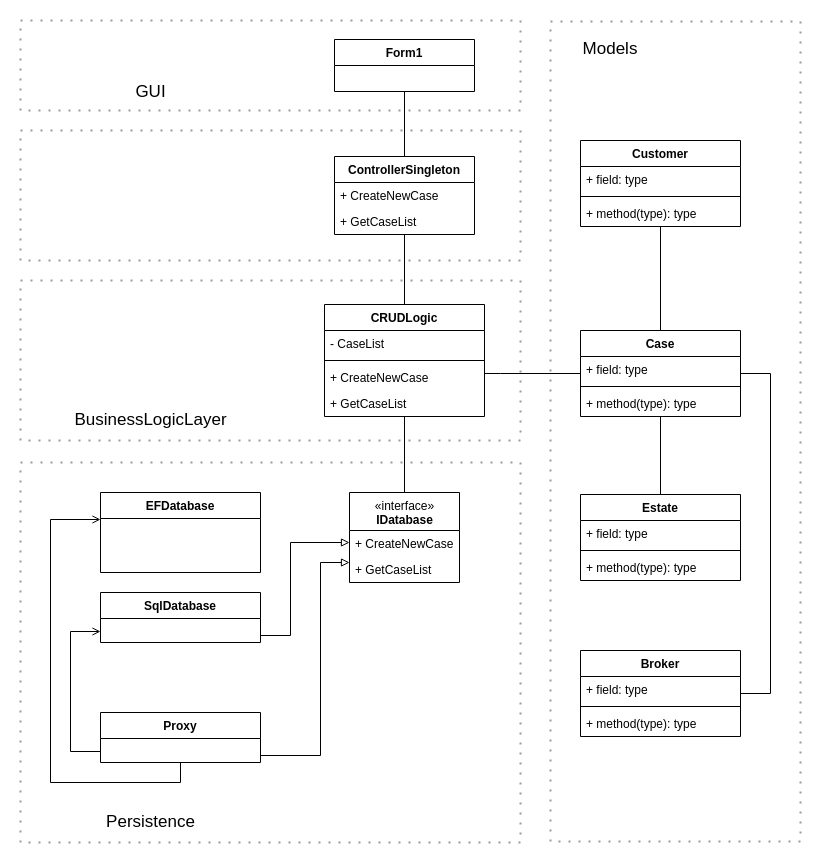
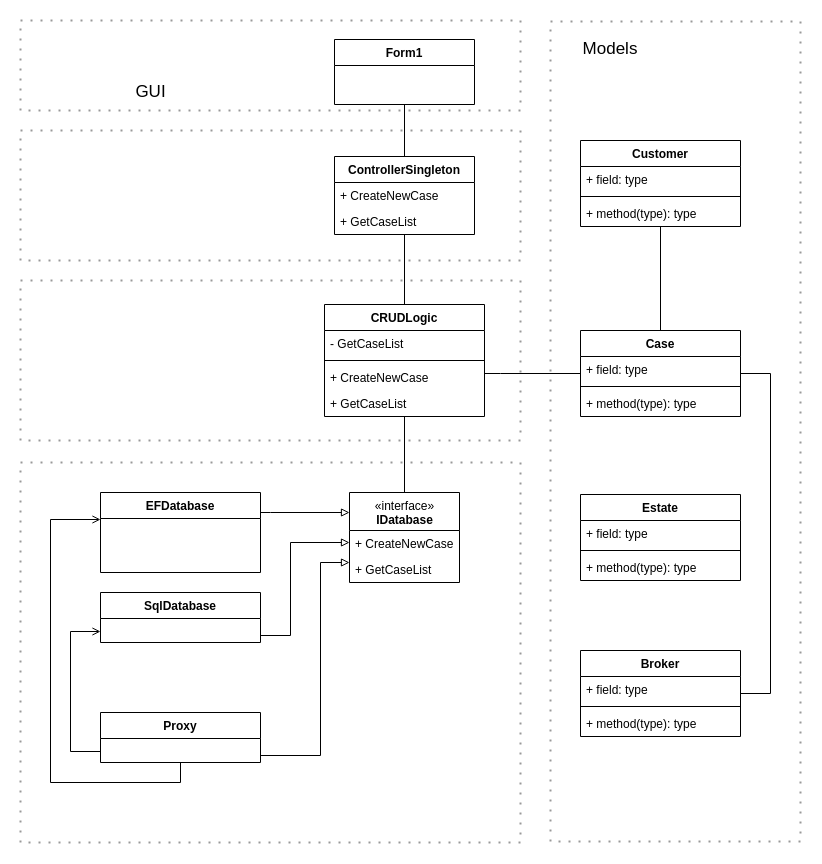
  <mxCell id="0" />
  <mxCell id="1" parent="0" />
  <mxCell id="2" value="" style="rounded=0;whiteSpace=wrap;html=1;fillColor=none;dashed=1;dashPattern=1 4;strokeWidth=2;opacity=40;" vertex="1" parent="1"><mxGeometry x="550" y="21" width="250" height="820" as="geometry" /></mxCell>
  <mxCell id="3" value="" style="rounded=0;whiteSpace=wrap;html=1;fillColor=none;dashed=1;dashPattern=1 4;strokeWidth=2;opacity=40;" vertex="1" parent="1"><mxGeometry x="20" y="20" width="500" height="90" as="geometry" /></mxCell>
  <mxCell id="4" value="" style="rounded=0;whiteSpace=wrap;html=1;fillColor=none;dashed=1;dashPattern=1 4;strokeWidth=2;opacity=40;" vertex="1" parent="1"><mxGeometry x="20" y="130" width="500" height="130" as="geometry" /></mxCell>
  <mxCell id="5" value="" style="rounded=0;whiteSpace=wrap;html=1;fillColor=none;dashed=1;dashPattern=1 4;strokeWidth=2;opacity=40;" vertex="1" parent="1"><mxGeometry x="20" y="280" width="500" height="160" as="geometry" /></mxCell>
  <mxCell id="6" value="" style="rounded=0;whiteSpace=wrap;html=1;fillColor=none;dashed=1;dashPattern=1 4;strokeWidth=2;opacity=40;" vertex="1" parent="1"><mxGeometry x="20" y="462" width="500" height="380" as="geometry" /></mxCell>
  <mxCell id="7" value="&lt;font style=&quot;font-size: 17px&quot;&gt;GUI&lt;br&gt;&lt;/font&gt;" style="text;html=1;align=center;verticalAlign=middle;resizable=0;points=[];autosize=1;" vertex="1" parent="1"><mxGeometry x="125" y="82" width="50" height="20" as="geometry" /></mxCell>
  <mxCell id="8" value="" style="edgeStyle=orthogonalEdgeStyle;rounded=0;orthogonalLoop=1;jettySize=auto;html=1;endArrow=none;endFill=0;" edge="1" parent="1" source="9" target="12"><mxGeometry relative="1" as="geometry" /></mxCell>
- <mxCell id="9" value="Form1" style="swimlane;fontStyle=1;childLayout=stackLayout;horizontal=1;startSize=26;fillColor=none;horizontalStack=0;resizeParent=1;resizeParentMax=0;resizeLast=0;collapsible=1;marginBottom=0;" vertex="1" parent="1"><mxGeometry x="334" y="39" width="140" height="52" as="geometry" /></mxCell>
- <mxCell id="10" value="&lt;font style=&quot;font-size: 17px&quot;&gt;BusinessLogicLayer&lt;br&gt;&lt;/font&gt;" style="text;html=1;align=center;verticalAlign=middle;resizable=0;points=[];autosize=1;" vertex="1" parent="1"><mxGeometry x="65" y="410" width="170" height="20" as="geometry" /></mxCell>
+ <mxCell id="9" value="Form1" style="swimlane;fontStyle=1;childLayout=stackLayout;horizontal=1;startSize=26;fillColor=none;horizontalStack=0;resizeParent=1;resizeParentMax=0;resizeLast=0;collapsible=1;marginBottom=0;" vertex="1" parent="1"><mxGeometry x="334" y="39" width="140" height="65" as="geometry" /></mxCell>
  <mxCell id="11" value="" style="edgeStyle=orthogonalEdgeStyle;rounded=0;orthogonalLoop=1;jettySize=auto;html=1;endArrow=none;endFill=0;" edge="1" parent="1" source="12" target="29"><mxGeometry relative="1" as="geometry"><mxPoint x="404" y="300" as="targetPoint" /></mxGeometry></mxCell>
  <mxCell id="12" value="ControllerSingleton" style="swimlane;fontStyle=1;childLayout=stackLayout;horizontal=1;startSize=26;fillColor=none;horizontalStack=0;resizeParent=1;resizeParentMax=0;resizeLast=0;collapsible=1;marginBottom=0;" vertex="1" parent="1"><mxGeometry x="334" y="156" width="140" height="78" as="geometry" /></mxCell>
  <mxCell id="13" value="+ CreateNewCase" style="text;strokeColor=none;fillColor=none;align=left;verticalAlign=top;spacingLeft=4;spacingRight=4;overflow=hidden;rotatable=0;points=[[0,0.5],[1,0.5]];portConstraint=eastwest;" vertex="1" parent="12"><mxGeometry y="26" width="140" height="26" as="geometry" /></mxCell>
  <mxCell id="14" value="+ GetCaseList" style="text;strokeColor=none;fillColor=none;align=left;verticalAlign=top;spacingLeft=4;spacingRight=4;overflow=hidden;rotatable=0;points=[[0,0.5],[1,0.5]];portConstraint=eastwest;" vertex="1" parent="12"><mxGeometry y="52" width="140" height="26" as="geometry" /></mxCell>
  <mxCell id="15" value="" style="edgeStyle=orthogonalEdgeStyle;rounded=0;orthogonalLoop=1;jettySize=auto;html=1;endArrow=none;endFill=0;entryX=0.5;entryY=0;entryDx=0;entryDy=0;" edge="1" parent="1" source="29" target="17"><mxGeometry relative="1" as="geometry"><mxPoint x="404" y="460" as="sourcePoint" /><mxPoint x="404" y="550" as="targetPoint" /></mxGeometry></mxCell>
+ <mxCell id="16" value="" style="edgeStyle=orthogonalEdgeStyle;rounded=0;orthogonalLoop=1;jettySize=auto;html=1;endArrow=none;endFill=0;startArrow=block;startFill=0;" edge="1" parent="1" source="17" target="20"><mxGeometry relative="1" as="geometry"><mxPoint x="404" y="622" as="targetPoint" /><Array as="points"><mxPoint x="270" y="512" /><mxPoint x="270" y="512" /></Array></mxGeometry></mxCell>
  <mxCell id="17" value="&lt;span style=&quot;font-weight: 400&quot;&gt;«interface»&lt;/span&gt;&lt;br style=&quot;font-weight: 400&quot;&gt;IDatabase" style="swimlane;fontStyle=1;align=center;verticalAlign=top;childLayout=stackLayout;horizontal=1;startSize=38;horizontalStack=0;resizeParent=1;resizeParentMax=0;resizeLast=0;collapsible=1;marginBottom=0;fontFamily=Helvetica;fontSize=12;fontColor=#000000;strokeColor=#000000;fillColor=#ffffff;html=1;" vertex="1" parent="1"><mxGeometry x="349" y="492" width="110" height="90" as="geometry" /></mxCell>
  <mxCell id="18" value="+ CreateNewCase" style="text;strokeColor=none;fillColor=none;align=left;verticalAlign=top;spacingLeft=4;spacingRight=4;overflow=hidden;rotatable=0;points=[[0,0.5],[1,0.5]];portConstraint=eastwest;" vertex="1" parent="17"><mxGeometry y="38" width="110" height="26" as="geometry" /></mxCell>
  <mxCell id="19" value="+ GetCaseList" style="text;strokeColor=none;fillColor=none;align=left;verticalAlign=top;spacingLeft=4;spacingRight=4;overflow=hidden;rotatable=0;points=[[0,0.5],[1,0.5]];portConstraint=eastwest;" vertex="1" parent="17"><mxGeometry y="64" width="110" height="26" as="geometry" /></mxCell>
  <mxCell id="20" value="EFDatabase&#10;" style="swimlane;fontStyle=1;align=center;verticalAlign=top;childLayout=stackLayout;horizontal=1;startSize=26;horizontalStack=0;resizeParent=1;resizeParentMax=0;resizeLast=0;collapsible=1;marginBottom=0;" vertex="1" parent="1"><mxGeometry x="100" y="492" width="160" height="80" as="geometry" /></mxCell>
  <mxCell id="21" value="" style="edgeStyle=orthogonalEdgeStyle;rounded=0;orthogonalLoop=1;jettySize=auto;html=1;startArrow=none;startFill=0;endArrow=block;endFill=0;" edge="1" parent="1" source="22" target="17"><mxGeometry relative="1" as="geometry"><Array as="points"><mxPoint x="290" y="635" /><mxPoint x="290" y="542" /></Array></mxGeometry></mxCell>
  <mxCell id="22" value="SqlDatabase" style="swimlane;fontStyle=1;align=center;verticalAlign=top;childLayout=stackLayout;horizontal=1;startSize=26;horizontalStack=0;resizeParent=1;resizeParentMax=0;resizeLast=0;collapsible=1;marginBottom=0;" vertex="1" parent="1"><mxGeometry x="100" y="592" width="160" height="50" as="geometry" /></mxCell>
  <mxCell id="23" value="" style="text;strokeColor=none;fillColor=none;align=left;verticalAlign=middle;spacingTop=-1;spacingLeft=4;spacingRight=4;rotatable=0;labelPosition=right;points=[];portConstraint=eastwest;" vertex="1" parent="22"><mxGeometry y="26" width="160" height="24" as="geometry" /></mxCell>
  <mxCell id="24" value="" style="edgeStyle=orthogonalEdgeStyle;rounded=0;orthogonalLoop=1;jettySize=auto;html=1;startArrow=none;startFill=0;endArrow=block;endFill=0;" edge="1" parent="1" source="26" target="17"><mxGeometry relative="1" as="geometry"><mxPoint x="610" y="510" as="targetPoint" /><Array as="points"><mxPoint x="320" y="755" /><mxPoint x="320" y="562" /></Array></mxGeometry></mxCell>
  <mxCell id="25" value="" style="edgeStyle=orthogonalEdgeStyle;rounded=0;orthogonalLoop=1;jettySize=auto;html=1;startArrow=none;startFill=0;endArrow=open;endFill=0;" edge="1" parent="1" source="26" target="20"><mxGeometry relative="1" as="geometry"><mxPoint x="610" y="756" as="targetPoint" /><Array as="points"><mxPoint x="50" y="782" /><mxPoint x="50" y="519" /></Array></mxGeometry></mxCell>
  <mxCell id="26" value="Proxy" style="swimlane;fontStyle=1;align=center;verticalAlign=top;childLayout=stackLayout;horizontal=1;startSize=26;horizontalStack=0;resizeParent=1;resizeParentMax=0;resizeLast=0;collapsible=1;marginBottom=0;" vertex="1" parent="1"><mxGeometry x="100" y="712" width="160" height="50" as="geometry" /></mxCell>
  <mxCell id="27" value="" style="edgeStyle=orthogonalEdgeStyle;rounded=0;orthogonalLoop=1;jettySize=auto;html=1;startArrow=none;startFill=0;endArrow=open;endFill=0;" edge="1" parent="1" target="22"><mxGeometry relative="1" as="geometry"><mxPoint x="490" y="629" as="targetPoint" /><mxPoint x="100" y="751" as="sourcePoint" /><Array as="points"><mxPoint x="70" y="751" /><mxPoint x="70" y="631" /></Array></mxGeometry></mxCell>
  <mxCell id="28" value="" style="edgeStyle=orthogonalEdgeStyle;rounded=0;orthogonalLoop=1;jettySize=auto;html=1;startArrow=none;startFill=0;endArrow=none;endFill=0;" edge="1" parent="1" source="29" target="43"><mxGeometry relative="1" as="geometry"><mxPoint x="564" y="360" as="targetPoint" /><Array as="points"><mxPoint x="500" y="373" /><mxPoint x="500" y="373" /></Array></mxGeometry></mxCell>
  <mxCell id="29" value="CRUDLogic&#10;" style="swimlane;fontStyle=1;align=center;verticalAlign=top;childLayout=stackLayout;horizontal=1;startSize=26;horizontalStack=0;resizeParent=1;resizeParentMax=0;resizeLast=0;collapsible=1;marginBottom=0;" vertex="1" parent="1"><mxGeometry x="324" y="304" width="160" height="112" as="geometry" /></mxCell>
- <mxCell id="30" value="- CaseList" style="text;strokeColor=none;fillColor=none;align=left;verticalAlign=top;spacingLeft=4;spacingRight=4;overflow=hidden;rotatable=0;points=[[0,0.5],[1,0.5]];portConstraint=eastwest;" vertex="1" parent="29"><mxGeometry y="26" width="160" height="26" as="geometry" /></mxCell>
+ <mxCell id="30" value="- GetCaseList" style="text;strokeColor=none;fillColor=none;align=left;verticalAlign=top;spacingLeft=4;spacingRight=4;overflow=hidden;rotatable=0;points=[[0,0.5],[1,0.5]];portConstraint=eastwest;" vertex="1" parent="29"><mxGeometry y="26" width="160" height="26" as="geometry" /></mxCell>
  <mxCell id="31" value="" style="line;strokeWidth=1;fillColor=none;align=left;verticalAlign=middle;spacingTop=-1;spacingLeft=3;spacingRight=3;rotatable=0;labelPosition=right;points=[];portConstraint=eastwest;" vertex="1" parent="29"><mxGeometry y="52" width="160" height="8" as="geometry" /></mxCell>
  <mxCell id="32" value="+ CreateNewCase" style="text;strokeColor=none;fillColor=none;align=left;verticalAlign=top;spacingLeft=4;spacingRight=4;overflow=hidden;rotatable=0;points=[[0,0.5],[1,0.5]];portConstraint=eastwest;" vertex="1" parent="29"><mxGeometry y="60" width="160" height="26" as="geometry" /></mxCell>
  <mxCell id="33" value="+ GetCaseList" style="text;strokeColor=none;fillColor=none;align=left;verticalAlign=top;spacingLeft=4;spacingRight=4;overflow=hidden;rotatable=0;points=[[0,0.5],[1,0.5]];portConstraint=eastwest;" vertex="1" parent="29"><mxGeometry y="86" width="160" height="26" as="geometry" /></mxCell>
  <mxCell id="34" value="" style="text;strokeColor=none;fillColor=none;align=left;verticalAlign=middle;spacingTop=-1;spacingLeft=4;spacingRight=4;rotatable=0;labelPosition=right;points=[];portConstraint=eastwest;" vertex="1" parent="1"><mxGeometry x="120" y="718" width="160" height="14" as="geometry" /></mxCell>
- <mxCell id="35" value="&lt;font style=&quot;font-size: 17px&quot;&gt;Persistence&lt;br&gt;&lt;/font&gt;" style="text;html=1;align=center;verticalAlign=middle;resizable=0;points=[];autosize=1;" vertex="1" parent="1"><mxGeometry x="100" y="812" width="100" height="20" as="geometry" /></mxCell>
  <mxCell id="36" value="Customer" style="swimlane;fontStyle=1;align=center;verticalAlign=top;childLayout=stackLayout;horizontal=1;startSize=26;horizontalStack=0;resizeParent=1;resizeParentMax=0;resizeLast=0;collapsible=1;marginBottom=0;" vertex="1" parent="1"><mxGeometry x="580" y="140" width="160" height="86" as="geometry" /></mxCell>
  <mxCell id="37" value="+ field: type" style="text;strokeColor=none;fillColor=none;align=left;verticalAlign=top;spacingLeft=4;spacingRight=4;overflow=hidden;rotatable=0;points=[[0,0.5],[1,0.5]];portConstraint=eastwest;" vertex="1" parent="36"><mxGeometry y="26" width="160" height="26" as="geometry" /></mxCell>
  <mxCell id="38" value="" style="line;strokeWidth=1;fillColor=none;align=left;verticalAlign=middle;spacingTop=-1;spacingLeft=3;spacingRight=3;rotatable=0;labelPosition=right;points=[];portConstraint=eastwest;" vertex="1" parent="36"><mxGeometry y="52" width="160" height="8" as="geometry" /></mxCell>
  <mxCell id="39" value="+ method(type): type" style="text;strokeColor=none;fillColor=none;align=left;verticalAlign=top;spacingLeft=4;spacingRight=4;overflow=hidden;rotatable=0;points=[[0,0.5],[1,0.5]];portConstraint=eastwest;" vertex="1" parent="36"><mxGeometry y="60" width="160" height="26" as="geometry" /></mxCell>
  <mxCell id="40" value="" style="edgeStyle=orthogonalEdgeStyle;rounded=0;orthogonalLoop=1;jettySize=auto;html=1;startArrow=none;startFill=0;endArrow=none;endFill=0;" edge="1" parent="1" source="43" target="36"><mxGeometry relative="1" as="geometry"><mxPoint x="680" y="250" as="targetPoint" /></mxGeometry></mxCell>
- <mxCell id="41" value="" style="edgeStyle=orthogonalEdgeStyle;rounded=0;orthogonalLoop=1;jettySize=auto;html=1;startArrow=none;startFill=0;endArrow=none;endFill=0;" edge="1" parent="1" source="43" target="47"><mxGeometry relative="1" as="geometry"><mxPoint x="680" y="496" as="targetPoint" /></mxGeometry></mxCell>
  <mxCell id="42" value="" style="edgeStyle=orthogonalEdgeStyle;rounded=0;orthogonalLoop=1;jettySize=auto;html=1;startArrow=none;startFill=0;endArrow=none;endFill=0;" edge="1" parent="1" source="43" target="51"><mxGeometry relative="1" as="geometry"><mxPoint x="840" y="373" as="targetPoint" /><Array as="points"><mxPoint x="770" y="373" /><mxPoint x="770" y="693" /></Array></mxGeometry></mxCell>
  <mxCell id="43" value="Case" style="swimlane;fontStyle=1;align=center;verticalAlign=top;childLayout=stackLayout;horizontal=1;startSize=26;horizontalStack=0;resizeParent=1;resizeParentMax=0;resizeLast=0;collapsible=1;marginBottom=0;" vertex="1" parent="1"><mxGeometry x="580" y="330" width="160" height="86" as="geometry" /></mxCell>
  <mxCell id="44" value="+ field: type" style="text;strokeColor=none;fillColor=none;align=left;verticalAlign=top;spacingLeft=4;spacingRight=4;overflow=hidden;rotatable=0;points=[[0,0.5],[1,0.5]];portConstraint=eastwest;" vertex="1" parent="43"><mxGeometry y="26" width="160" height="26" as="geometry" /></mxCell>
  <mxCell id="45" value="" style="line;strokeWidth=1;fillColor=none;align=left;verticalAlign=middle;spacingTop=-1;spacingLeft=3;spacingRight=3;rotatable=0;labelPosition=right;points=[];portConstraint=eastwest;" vertex="1" parent="43"><mxGeometry y="52" width="160" height="8" as="geometry" /></mxCell>
  <mxCell id="46" value="+ method(type): type" style="text;strokeColor=none;fillColor=none;align=left;verticalAlign=top;spacingLeft=4;spacingRight=4;overflow=hidden;rotatable=0;points=[[0,0.5],[1,0.5]];portConstraint=eastwest;" vertex="1" parent="43"><mxGeometry y="60" width="160" height="26" as="geometry" /></mxCell>
  <mxCell id="47" value="Estate" style="swimlane;fontStyle=1;align=center;verticalAlign=top;childLayout=stackLayout;horizontal=1;startSize=26;horizontalStack=0;resizeParent=1;resizeParentMax=0;resizeLast=0;collapsible=1;marginBottom=0;" vertex="1" parent="1"><mxGeometry x="580" y="494" width="160" height="86" as="geometry" /></mxCell>
  <mxCell id="48" value="+ field: type" style="text;strokeColor=none;fillColor=none;align=left;verticalAlign=top;spacingLeft=4;spacingRight=4;overflow=hidden;rotatable=0;points=[[0,0.5],[1,0.5]];portConstraint=eastwest;" vertex="1" parent="47"><mxGeometry y="26" width="160" height="26" as="geometry" /></mxCell>
  <mxCell id="49" value="" style="line;strokeWidth=1;fillColor=none;align=left;verticalAlign=middle;spacingTop=-1;spacingLeft=3;spacingRight=3;rotatable=0;labelPosition=right;points=[];portConstraint=eastwest;" vertex="1" parent="47"><mxGeometry y="52" width="160" height="8" as="geometry" /></mxCell>
  <mxCell id="50" value="+ method(type): type" style="text;strokeColor=none;fillColor=none;align=left;verticalAlign=top;spacingLeft=4;spacingRight=4;overflow=hidden;rotatable=0;points=[[0,0.5],[1,0.5]];portConstraint=eastwest;" vertex="1" parent="47"><mxGeometry y="60" width="160" height="26" as="geometry" /></mxCell>
  <mxCell id="51" value="Broker&#10;" style="swimlane;fontStyle=1;align=center;verticalAlign=top;childLayout=stackLayout;horizontal=1;startSize=26;horizontalStack=0;resizeParent=1;resizeParentMax=0;resizeLast=0;collapsible=1;marginBottom=0;" vertex="1" parent="1"><mxGeometry x="580" y="650" width="160" height="86" as="geometry" /></mxCell>
  <mxCell id="52" value="+ field: type" style="text;strokeColor=none;fillColor=none;align=left;verticalAlign=top;spacingLeft=4;spacingRight=4;overflow=hidden;rotatable=0;points=[[0,0.5],[1,0.5]];portConstraint=eastwest;" vertex="1" parent="51"><mxGeometry y="26" width="160" height="26" as="geometry" /></mxCell>
  <mxCell id="53" value="" style="line;strokeWidth=1;fillColor=none;align=left;verticalAlign=middle;spacingTop=-1;spacingLeft=3;spacingRight=3;rotatable=0;labelPosition=right;points=[];portConstraint=eastwest;" vertex="1" parent="51"><mxGeometry y="52" width="160" height="8" as="geometry" /></mxCell>
  <mxCell id="54" value="+ method(type): type" style="text;strokeColor=none;fillColor=none;align=left;verticalAlign=top;spacingLeft=4;spacingRight=4;overflow=hidden;rotatable=0;points=[[0,0.5],[1,0.5]];portConstraint=eastwest;" vertex="1" parent="51"><mxGeometry y="60" width="160" height="26" as="geometry" /></mxCell>
  <mxCell id="55" value="&lt;font style=&quot;font-size: 17px&quot;&gt;Models&lt;/font&gt;" style="text;html=1;strokeColor=none;fillColor=none;align=center;verticalAlign=middle;whiteSpace=wrap;rounded=0;dashed=1;dashPattern=1 4;" vertex="1" parent="1"><mxGeometry x="590" y="39" width="40" height="20" as="geometry" /></mxCell>
  <mxCell id="56" style="edgeStyle=orthogonalEdgeStyle;rounded=0;orthogonalLoop=1;jettySize=auto;html=1;exitX=0.5;exitY=1;exitDx=0;exitDy=0;startArrow=none;startFill=0;endArrow=open;endFill=0;" edge="1" parent="1" source="2" target="2"><mxGeometry relative="1" as="geometry" /></mxCell>
